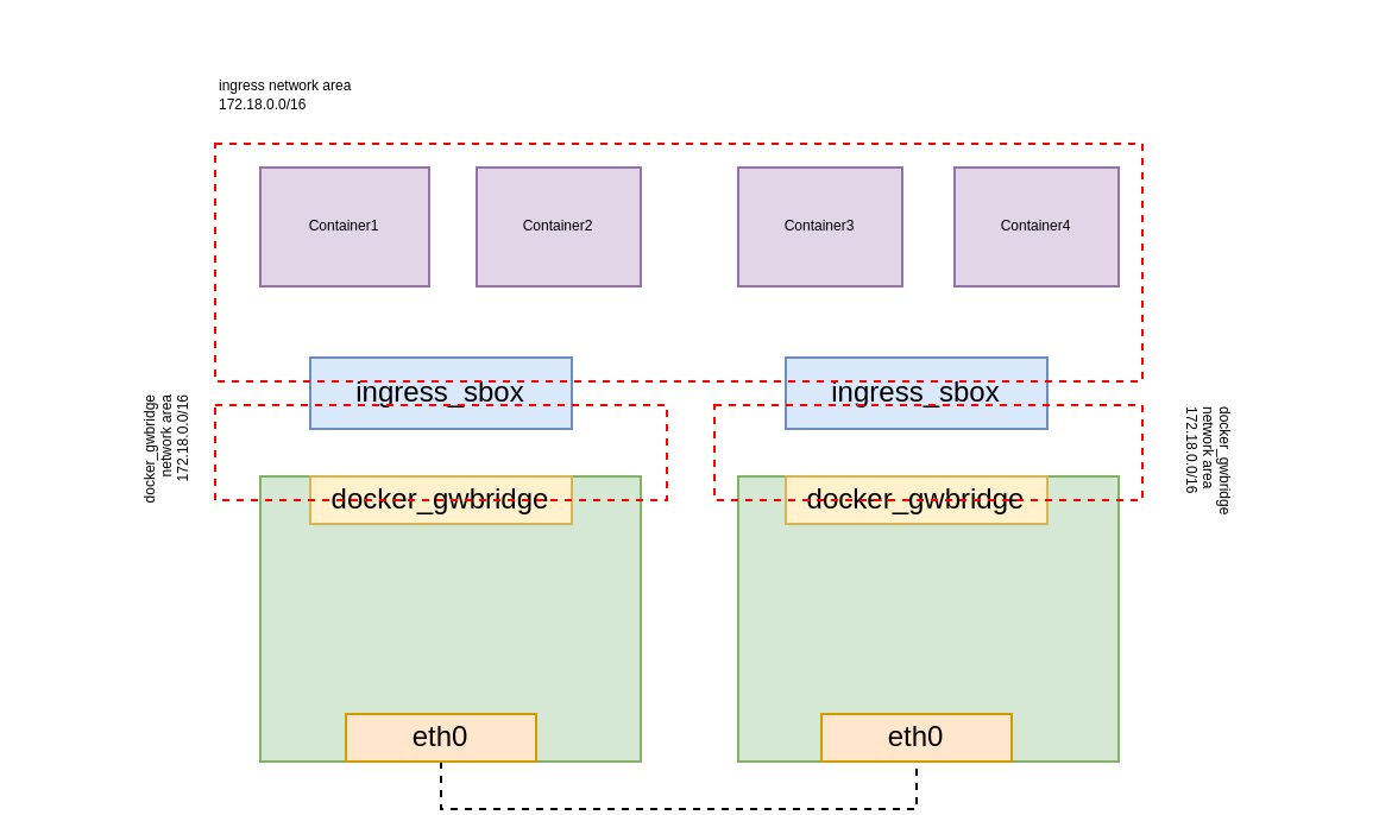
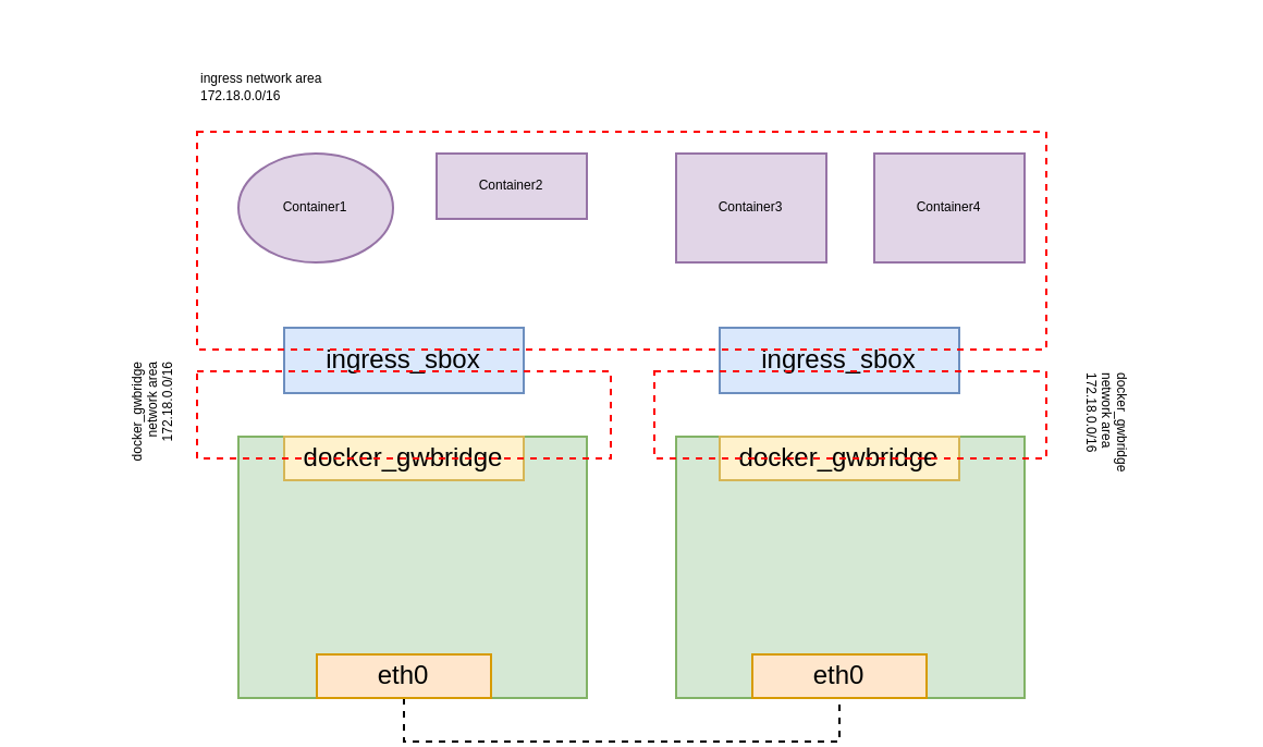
  <mxCell id="0" />
  <mxCell id="1" parent="0" />
  <mxCell id="2" value="" style="rounded=0;whiteSpace=wrap;html=1;fillColor=#d5e8d4;strokeColor=#82b366;" vertex="1" parent="1"><mxGeometry x="109" y="200" width="160" height="120" as="geometry" /></mxCell>
  <mxCell id="3" value="" style="rounded=0;whiteSpace=wrap;html=1;fillColor=#d5e8d4;strokeColor=#82b366;" vertex="1" parent="1"><mxGeometry x="310" y="200" width="160" height="120" as="geometry" /></mxCell>
  <mxCell id="4" value="ingress_sbox" style="rounded=0;whiteSpace=wrap;html=1;fillColor=#dae8fc;strokeColor=#6c8ebf;" vertex="1" parent="1"><mxGeometry x="130" y="150" width="110" height="30" as="geometry" /></mxCell>
  <mxCell id="5" style="edgeStyle=orthogonalEdgeStyle;rounded=0;orthogonalLoop=1;jettySize=auto;html=1;exitX=0.5;exitY=1;exitDx=0;exitDy=0;entryX=0.5;entryY=1;entryDx=0;entryDy=0;dashed=1;endArrow=none;endFill=0;" edge="1" parent="1" source="6" target="7"><mxGeometry relative="1" as="geometry" /></mxCell>
  <mxCell id="6" value="eth0" style="rounded=0;whiteSpace=wrap;html=1;fillColor=#ffe6cc;strokeColor=#d79b00;" vertex="1" parent="1"><mxGeometry x="145" y="300" width="80" height="20" as="geometry" /></mxCell>
  <mxCell id="7" value="eth0" style="rounded=0;whiteSpace=wrap;html=1;fillColor=#ffe6cc;strokeColor=#d79b00;" vertex="1" parent="1"><mxGeometry x="345" y="300" width="80" height="20" as="geometry" /></mxCell>
  <mxCell id="8" value="docker_gwbridge" style="rounded=0;whiteSpace=wrap;html=1;fillColor=#fff2cc;strokeColor=#d6b656;" vertex="1" parent="1"><mxGeometry x="130" y="200" width="110" height="20" as="geometry" /></mxCell>
  <mxCell id="9" value="docker_gwbridge" style="rounded=0;whiteSpace=wrap;html=1;fillColor=#fff2cc;strokeColor=#d6b656;" vertex="1" parent="1"><mxGeometry x="330" y="200" width="110" height="20" as="geometry" /></mxCell>
  <mxCell id="10" value="ingress_sbox" style="rounded=0;whiteSpace=wrap;html=1;fillColor=#dae8fc;strokeColor=#6c8ebf;" vertex="1" parent="1"><mxGeometry x="330" y="150" width="110" height="30" as="geometry" /></mxCell>
  <mxCell id="11" value="" style="rounded=0;whiteSpace=wrap;html=1;fillColor=none;dashed=1;strokeColor=#FF0000;" vertex="1" parent="1"><mxGeometry x="90" y="170" width="190" height="40" as="geometry" /></mxCell>
  <mxCell id="12" value="docker_gwbridge &lt;br&gt;network area&lt;br&gt;172.18.0.0/16" style="text;html=1;align=right;verticalAlign=middle;resizable=0;points=[];autosize=1;strokeColor=none;fillColor=none;fontSize=6;rotation=270;" vertex="1" parent="1"><mxGeometry x="20" y="190" width="100" height="50" as="geometry" /></mxCell>
  <mxCell id="13" value="docker_gwbridge &lt;br&gt;network area&lt;br&gt;172.18.0.0/16" style="text;html=1;align=left;verticalAlign=middle;resizable=0;points=[];autosize=1;strokeColor=none;fillColor=none;fontSize=6;rotation=90;" vertex="1" parent="1"><mxGeometry x="458" y="194" width="100" height="50" as="geometry" /></mxCell>
  <mxCell id="14" value="" style="rounded=0;whiteSpace=wrap;html=1;fillColor=none;dashed=1;strokeColor=#FF0000;" vertex="1" parent="1"><mxGeometry x="300" y="170" width="180" height="40" as="geometry" /></mxCell>
- <mxCell id="15" value="Container1" style="rounded=0;whiteSpace=wrap;html=1;fontSize=6;strokeColor=#9673a6;fillColor=#e1d5e7;" vertex="1" parent="1"><mxGeometry x="109" y="70" width="71" height="50" as="geometry" /></mxCell>
- <mxCell id="16" value="Container2" style="rounded=0;whiteSpace=wrap;html=1;fontSize=6;strokeColor=#9673a6;fillColor=#e1d5e7;" vertex="1" parent="1"><mxGeometry x="200" y="70" width="69" height="50" as="geometry" /></mxCell>
+ <mxCell id="15" value="Container1" style="ellipse;whiteSpace=wrap;html=1;fontSize=6;strokeColor=#9673a6;fillColor=#e1d5e7;" vertex="1" parent="1"><mxGeometry x="109" y="70" width="71" height="50" as="geometry" /></mxCell>
+ <mxCell id="16" value="Container2" style="rounded=0;whiteSpace=wrap;html=1;fontSize=6;strokeColor=#9673a6;fillColor=#e1d5e7;" vertex="1" parent="1"><mxGeometry x="200" y="70" width="69" height="30" as="geometry" /></mxCell>
  <mxCell id="17" value="Container3" style="rounded=0;whiteSpace=wrap;html=1;fontSize=6;strokeColor=#9673a6;fillColor=#e1d5e7;" vertex="1" parent="1"><mxGeometry x="310" y="70" width="69" height="50" as="geometry" /></mxCell>
  <mxCell id="18" value="Container4" style="rounded=0;whiteSpace=wrap;html=1;fontSize=6;strokeColor=#9673a6;fillColor=#e1d5e7;" vertex="1" parent="1"><mxGeometry x="401" y="70" width="69" height="50" as="geometry" /></mxCell>
  <mxCell id="19" value="" style="rounded=0;whiteSpace=wrap;html=1;fillColor=none;dashed=1;strokeColor=#FF0000;" vertex="1" parent="1"><mxGeometry x="90" y="60" width="390" height="100" as="geometry" /></mxCell>
  <mxCell id="20" value="ingress network area&lt;br&gt;172.18.0.0/16" style="text;html=1;align=left;verticalAlign=middle;resizable=0;points=[];autosize=1;strokeColor=none;fillColor=none;fontSize=6;rotation=0;" vertex="1" parent="1"><mxGeometry x="90" y="20" width="120" height="40" as="geometry" /></mxCell>
